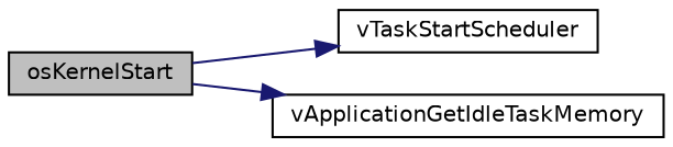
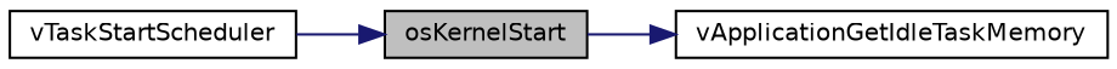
  digraph {
    rankdir=LR
    node [color=black fillcolor=white fontname=Helvetica fontsize=10 shape=record style=filled]
    edge [color=midnightblue fontname=Helvetica fontsize=10 labelfontname=Helvetica labelfontsize=10 style=solid]
    n1 [fillcolor=grey75 fontcolor=black height=0.2 label=osKernelStart width=0.4]
    n2 [height=0.2 label=vTaskStartScheduler width=0.4]
    n3 [height=0.2 label=vApplicationGetIdleTaskMemory width=0.4]
-   n1 -> n2
+   n2 -> n1
    n1 -> n3
  }
